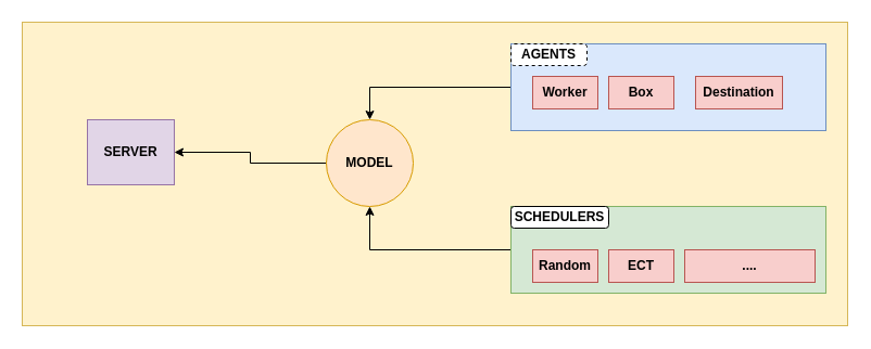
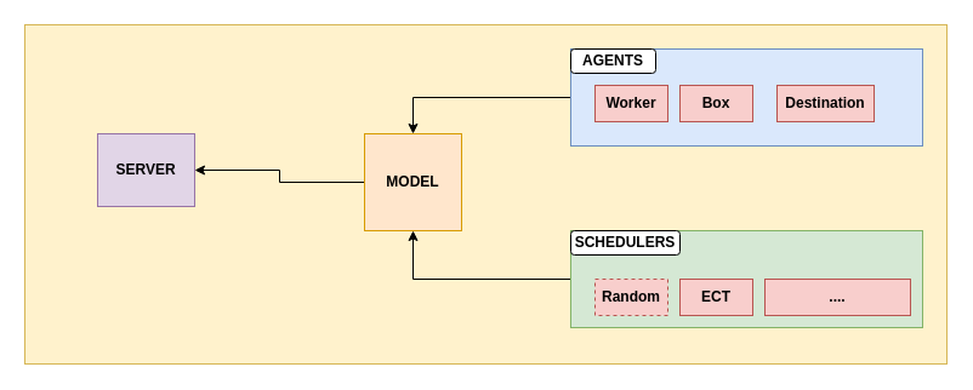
  <mxCell id="0" />
  <mxCell id="1" parent="0" />
  <mxCell id="2" value="" style="rounded=0;whiteSpace=wrap;html=1;fillColor=#fff2cc;strokeColor=#d6b656;" vertex="1" parent="1"><mxGeometry x="20" y="20" width="760" height="280" as="geometry" /></mxCell>
  <mxCell id="3" style="edgeStyle=orthogonalEdgeStyle;rounded=0;orthogonalLoop=1;jettySize=auto;html=1;exitX=0;exitY=0.5;exitDx=0;exitDy=0;" edge="1" parent="1" source="4" target="17"><mxGeometry relative="1" as="geometry" /></mxCell>
- <mxCell id="4" value="&lt;b&gt;MODEL&lt;/b&gt;" style="ellipse;whiteSpace=wrap;html=1;aspect=fixed;fillColor=#ffe6cc;strokeColor=#d79b00;" vertex="1" parent="1"><mxGeometry x="300" y="110" width="80" height="80" as="geometry" /></mxCell>
+ <mxCell id="4" value="&lt;b&gt;MODEL&lt;/b&gt;" style="whiteSpace=wrap;html=1;aspect=fixed;fillColor=#ffe6cc;strokeColor=#d79b00;rounded=0;" vertex="1" parent="1"><mxGeometry x="300" y="110" width="80" height="80" as="geometry" /></mxCell>
  <mxCell id="5" style="edgeStyle=orthogonalEdgeStyle;rounded=0;orthogonalLoop=1;jettySize=auto;html=1;exitX=0;exitY=0.5;exitDx=0;exitDy=0;entryX=0.5;entryY=0;entryDx=0;entryDy=0;" edge="1" parent="1" source="6" target="4"><mxGeometry relative="1" as="geometry" /></mxCell>
  <mxCell id="6" value="" style="rounded=0;whiteSpace=wrap;html=1;fillColor=#dae8fc;strokeColor=#6c8ebf;" vertex="1" parent="1"><mxGeometry x="470" y="40" width="290" height="80" as="geometry" /></mxCell>
  <mxCell id="7" style="edgeStyle=orthogonalEdgeStyle;rounded=0;orthogonalLoop=1;jettySize=auto;html=1;exitX=0;exitY=0.5;exitDx=0;exitDy=0;entryX=0.5;entryY=1;entryDx=0;entryDy=0;" edge="1" parent="1" source="8" target="4"><mxGeometry relative="1" as="geometry" /></mxCell>
  <mxCell id="8" value="" style="rounded=0;whiteSpace=wrap;html=1;fillColor=#d5e8d4;strokeColor=#82b366;" vertex="1" parent="1"><mxGeometry x="470" y="190" width="290" height="80" as="geometry" /></mxCell>
- <mxCell id="9" value="&lt;b&gt;AGENTS&lt;/b&gt;" style="rounded=1;whiteSpace=wrap;html=1;dashed=1;" vertex="1" parent="1"><mxGeometry x="470" y="40" width="70" height="20" as="geometry" /></mxCell>
+ <mxCell id="9" value="&lt;b&gt;AGENTS&lt;/b&gt;" style="rounded=1;whiteSpace=wrap;html=1;" vertex="1" parent="1"><mxGeometry x="470" y="40" width="70" height="20" as="geometry" /></mxCell>
  <mxCell id="10" value="&lt;b&gt;SCHEDULERS&lt;/b&gt;" style="rounded=1;whiteSpace=wrap;html=1;" vertex="1" parent="1"><mxGeometry x="470" y="190" width="90" height="20" as="geometry" /></mxCell>
  <mxCell id="11" value="&lt;b&gt;Worker&lt;/b&gt;" style="rounded=0;whiteSpace=wrap;html=1;fillColor=#f8cecc;strokeColor=#b85450;" vertex="1" parent="1"><mxGeometry x="490" y="70" width="60" height="30" as="geometry" /></mxCell>
  <mxCell id="12" value="&lt;b&gt;Box&lt;/b&gt;" style="rounded=0;whiteSpace=wrap;html=1;fillColor=#f8cecc;strokeColor=#b85450;" vertex="1" parent="1"><mxGeometry x="560" y="70" width="60" height="30" as="geometry" /></mxCell>
  <mxCell id="13" value="&lt;b&gt;Destination&lt;/b&gt;" style="rounded=0;whiteSpace=wrap;html=1;fillColor=#f8cecc;strokeColor=#b85450;" vertex="1" parent="1"><mxGeometry x="640" y="70" width="80" height="30" as="geometry" /></mxCell>
- <mxCell id="14" value="&lt;b&gt;Random&lt;/b&gt;" style="rounded=0;whiteSpace=wrap;html=1;fillColor=#f8cecc;strokeColor=#b85450;" vertex="1" parent="1"><mxGeometry x="490" y="230" width="60" height="30" as="geometry" /></mxCell>
+ <mxCell id="14" value="&lt;b&gt;Random&lt;/b&gt;" style="rounded=0;whiteSpace=wrap;html=1;fillColor=#f8cecc;strokeColor=#b85450;dashed=1;" vertex="1" parent="1"><mxGeometry x="490" y="230" width="60" height="30" as="geometry" /></mxCell>
  <mxCell id="15" value="&lt;b&gt;ECT&lt;/b&gt;" style="rounded=0;whiteSpace=wrap;html=1;fillColor=#f8cecc;strokeColor=#b85450;" vertex="1" parent="1"><mxGeometry x="560" y="230" width="60" height="30" as="geometry" /></mxCell>
  <mxCell id="16" value="&lt;b&gt;....&lt;/b&gt;" style="rounded=0;whiteSpace=wrap;html=1;fillColor=#f8cecc;strokeColor=#b85450;" vertex="1" parent="1"><mxGeometry x="630" y="230" width="120" height="30" as="geometry" /></mxCell>
  <mxCell id="17" value="&lt;b&gt;SERVER&lt;/b&gt;" style="whiteSpace=wrap;html=1;aspect=fixed;fillColor=#e1d5e7;strokeColor=#9673a6;" vertex="1" parent="1"><mxGeometry x="80" y="110" width="80" height="60" as="geometry" /></mxCell>
